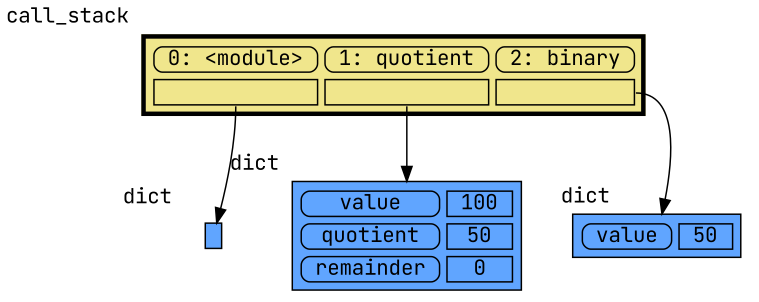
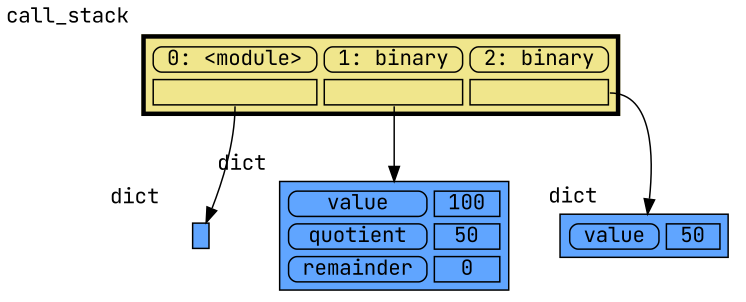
  digraph {
    fontname="JetBrains Mono"
    node [shape=plaintext xlabel=dict fontname="JetBrains Mono"]
    edge [style=solid fontname="JetBrains Mono" headport=table]
    n1 [label=< <TABLE BORDER="1" CELLBORDER="1" CELLSPACING="0" CELLPADDING="0" BGCOLOR="#60a5ff" PORT="table">     <TR><TD BORDER="0"> </TD></TR> </TABLE> >]
    n2 [label=< <TABLE BORDER="1" CELLBORDER="1" CELLSPACING="5" CELLPADDING="0" BGCOLOR="#60a5ff" PORT="table">     <TR><TD BORDER="1" STYLE="ROUNDED"> value </TD><TD BORDER="1"> 100 </TD></TR>     <TR><TD BORDER="1" STYLE="ROUNDED"> quotient </TD><TD BORDER="1"> 50 </TD></TR>     <TR><TD BORDER="1" STYLE="ROUNDED"> remainder </TD><TD BORDER="1"> 0 </TD></TR> </TABLE> >]
    n3 [label=< <TABLE BORDER="1" CELLBORDER="1" CELLSPACING="5" CELLPADDING="0" BGCOLOR="#60a5ff" PORT="table">     <TR><TD BORDER="1" STYLE="ROUNDED"> value </TD><TD BORDER="1"> 50 </TD></TR> </TABLE> >]
-   n4 [label=< <TABLE BORDER="3" CELLBORDER="1" CELLSPACING="5" CELLPADDING="0" BGCOLOR="khaki" PORT="table">     <TR><TD BORDER="1" STYLE="ROUNDED"> 0: &lt;module&gt; </TD><TD BORDER="1" STYLE="ROUNDED"> 1: quotient </TD><TD BORDER="1" STYLE="ROUNDED"> 2: binary </TD></TR>     <TR><TD BORDER="1" PORT="ref0"> </TD><TD BORDER="1" PORT="ref1"> </TD><TD BORDER="1" PORT="ref2"> </TD></TR> </TABLE> > xlabel=call_stack]
+   n4 [label=< <TABLE BORDER="3" CELLBORDER="1" CELLSPACING="5" CELLPADDING="0" BGCOLOR="khaki" PORT="table">     <TR><TD BORDER="1" STYLE="ROUNDED"> 0: &lt;module&gt; </TD><TD BORDER="1" STYLE="ROUNDED"> 1: binary </TD><TD BORDER="1" STYLE="ROUNDED"> 2: binary </TD></TR>     <TR><TD BORDER="1" PORT="ref0"> </TD><TD BORDER="1" PORT="ref1"> </TD><TD BORDER="1" PORT="ref2"> </TD></TR> </TABLE> > xlabel=call_stack]
    subgraph sub_1 {
      rank=same
      n1
      n2
      n3
    }
    n1 -> n2 [style=invis weight=10 headport=""]
    n2 -> n3 [style=invis weight=10 headport=""]
    n4 -> n1 [tailport=ref0]
    n4 -> n2 [tailport=ref1]
    n4 -> n3 [tailport=ref2]
  }
